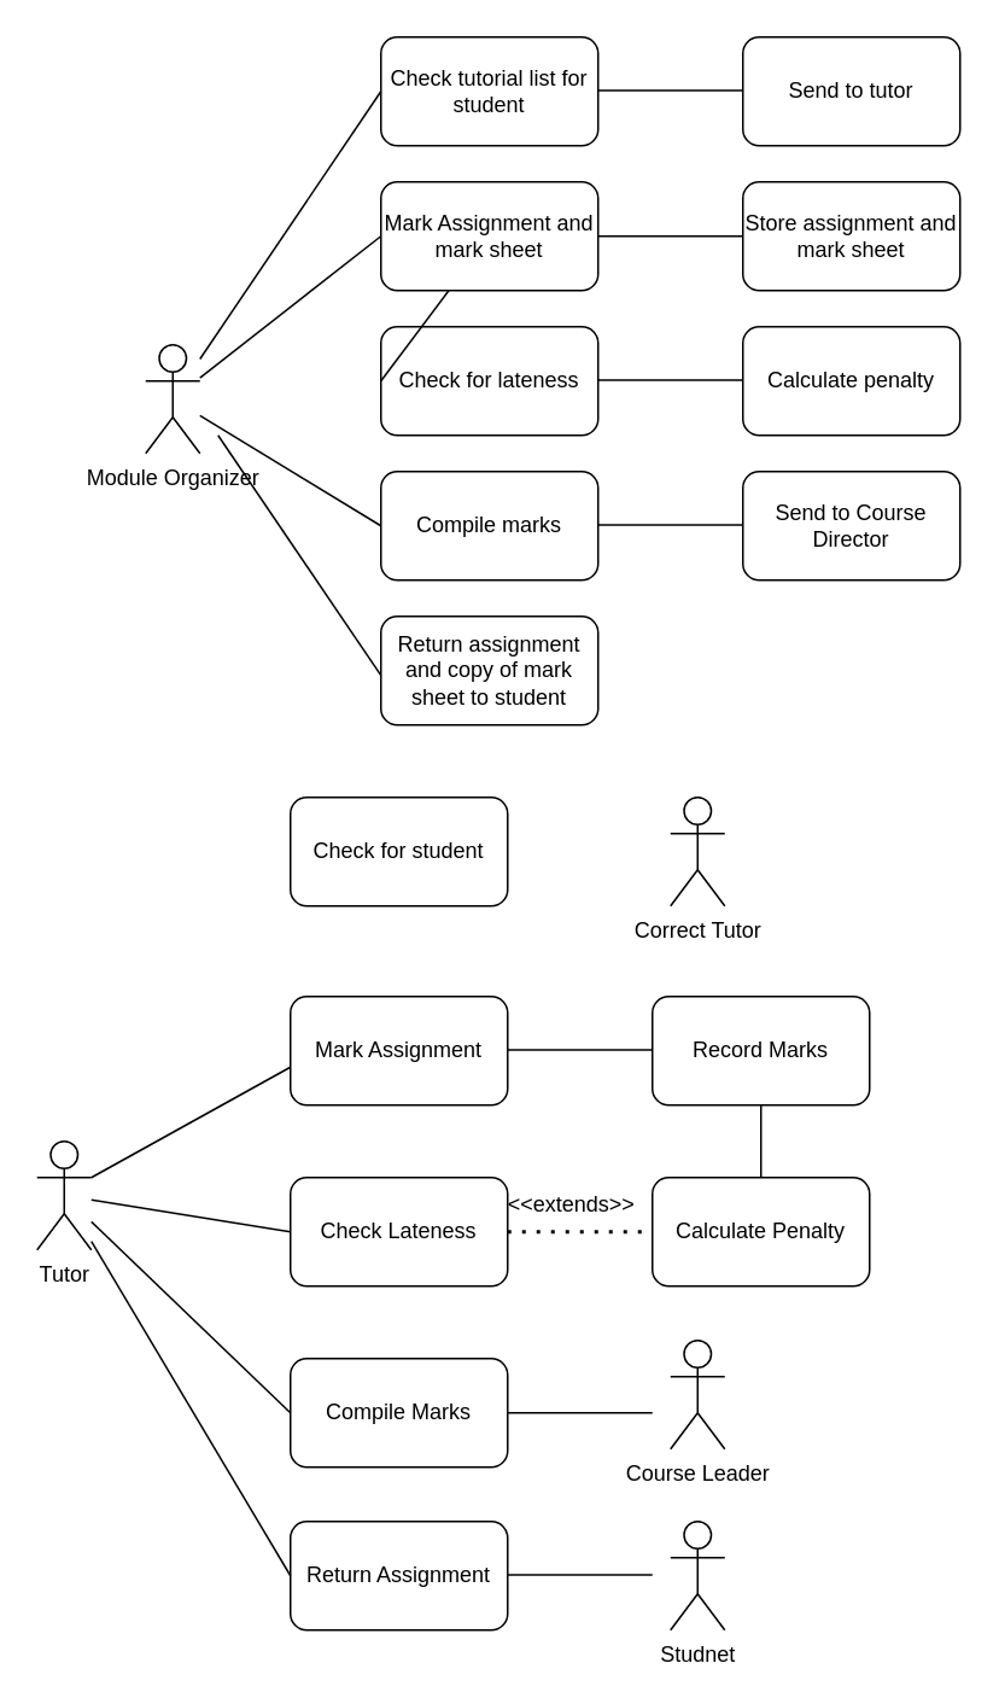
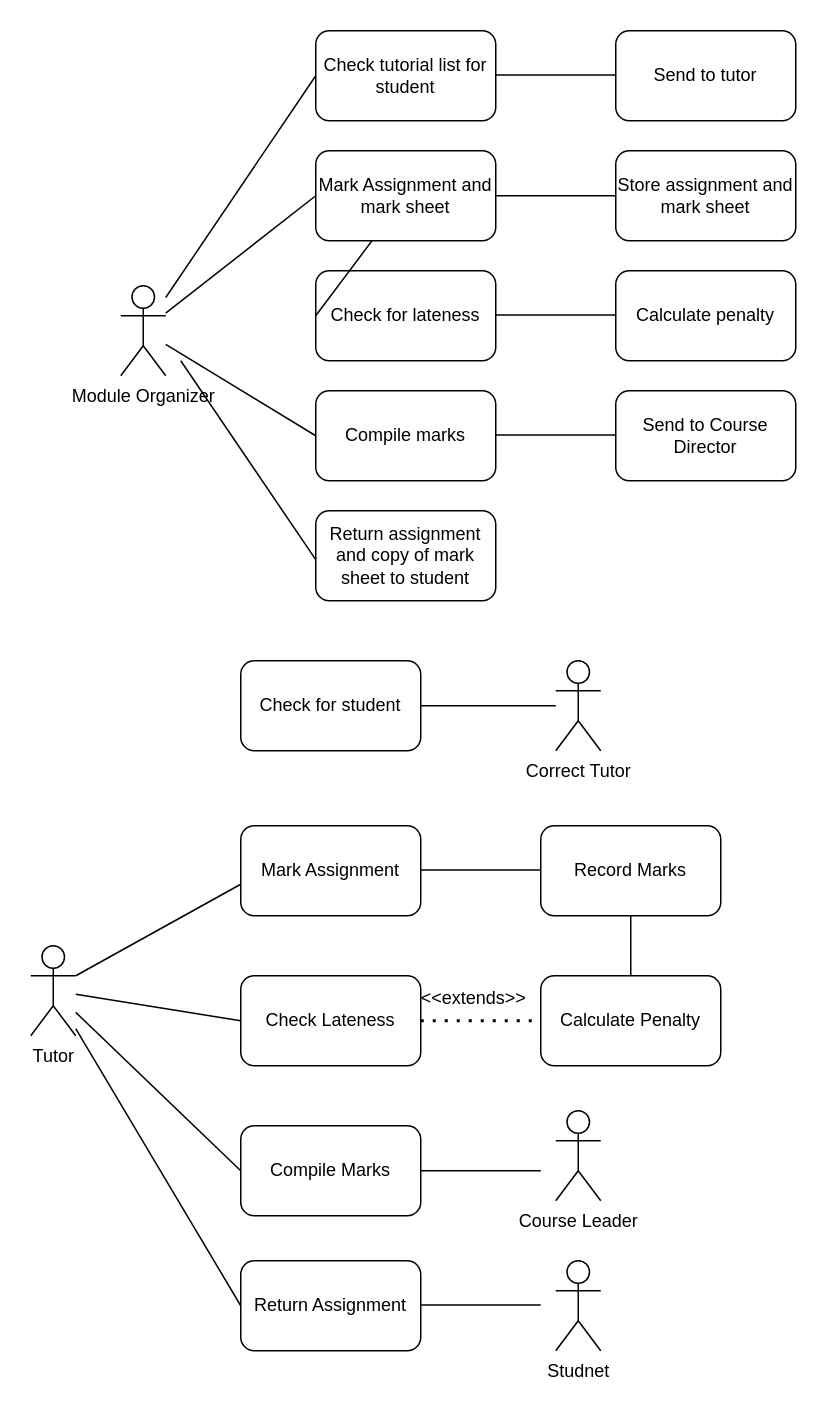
  <mxCell id="0" />
  <mxCell id="1" parent="0" />
  <mxCell id="2" value="&lt;div&gt;Module Organizer&lt;/div&gt;&lt;div&gt;&lt;br&gt;&lt;/div&gt;&lt;div&gt;&lt;br&gt;&lt;/div&gt;" style="shape=umlActor;verticalLabelPosition=bottom;verticalAlign=top;html=1;outlineConnect=0;" vertex="1" parent="1"><mxGeometry x="80" y="190" width="30" height="60" as="geometry" /></mxCell>
  <mxCell id="3" value="Check tutorial list for student" style="rounded=1;whiteSpace=wrap;html=1;" vertex="1" parent="1"><mxGeometry x="210" y="20" width="120" height="60" as="geometry" /></mxCell>
  <mxCell id="4" value="Mark Assignment and mark sheet" style="rounded=1;whiteSpace=wrap;html=1;" vertex="1" parent="1"><mxGeometry x="210" y="100" width="120" height="60" as="geometry" /></mxCell>
  <mxCell id="5" value="Store assignment and mark sheet" style="whiteSpace=wrap;html=1;rounded=1;" vertex="1" parent="1"><mxGeometry x="410" y="100" width="120" height="60" as="geometry" /></mxCell>
  <mxCell id="6" value="" style="endArrow=none;html=1;rounded=0;exitX=0;exitY=0.5;exitDx=0;exitDy=0;" edge="1" parent="1" source="3" target="2"><mxGeometry width="50" height="50" relative="1" as="geometry"><mxPoint x="350" y="100" as="sourcePoint" /><mxPoint x="400" y="50" as="targetPoint" /></mxGeometry></mxCell>
  <mxCell id="7" value="" style="endArrow=none;html=1;rounded=0;exitX=0;exitY=0.5;exitDx=0;exitDy=0;" edge="1" parent="1" source="4" target="2"><mxGeometry width="50" height="50" relative="1" as="geometry"><mxPoint x="220" y="50" as="sourcePoint" /><mxPoint x="110" y="70" as="targetPoint" /></mxGeometry></mxCell>
  <mxCell id="8" value="" style="endArrow=none;html=1;rounded=0;exitX=1;exitY=0.5;exitDx=0;exitDy=0;entryX=0;entryY=0.5;entryDx=0;entryDy=0;" edge="1" parent="1" source="4" target="5"><mxGeometry width="50" height="50" relative="1" as="geometry"><mxPoint x="230" y="60" as="sourcePoint" /><mxPoint x="130" y="94.783" as="targetPoint" /></mxGeometry></mxCell>
  <mxCell id="9" value="Check for lateness" style="rounded=1;whiteSpace=wrap;html=1;" vertex="1" parent="1"><mxGeometry x="210" y="180" width="120" height="60" as="geometry" /></mxCell>
  <mxCell id="10" value="" style="endArrow=none;html=1;rounded=0;exitX=1;exitY=0.5;exitDx=0;exitDy=0;entryX=0;entryY=0.5;entryDx=0;entryDy=0;" edge="1" parent="1"><mxGeometry width="50" height="50" relative="1" as="geometry"><mxPoint x="330" y="209.5" as="sourcePoint" /><mxPoint x="410" y="209.5" as="targetPoint" /></mxGeometry></mxCell>
  <mxCell id="11" value="Compile marks" style="rounded=1;whiteSpace=wrap;html=1;" vertex="1" parent="1"><mxGeometry x="210" y="260" width="120" height="60" as="geometry" /></mxCell>
  <mxCell id="12" value="" style="endArrow=none;html=1;rounded=0;exitX=0;exitY=0.5;exitDx=0;exitDy=0;" edge="1" parent="1" source="9" target="4"><mxGeometry width="50" height="50" relative="1" as="geometry"><mxPoint x="220" y="140" as="sourcePoint" /><mxPoint x="140" y="182" as="targetPoint" /></mxGeometry></mxCell>
  <mxCell id="13" value="" style="endArrow=none;html=1;rounded=0;exitX=0;exitY=0.5;exitDx=0;exitDy=0;" edge="1" parent="1" source="11" target="2"><mxGeometry width="50" height="50" relative="1" as="geometry"><mxPoint x="220" y="220" as="sourcePoint" /><mxPoint x="150" y="192" as="targetPoint" /></mxGeometry></mxCell>
  <mxCell id="14" value="Send to Course Director" style="whiteSpace=wrap;html=1;rounded=1;" vertex="1" parent="1"><mxGeometry x="410" y="260" width="120" height="60" as="geometry" /></mxCell>
  <mxCell id="15" value="" style="endArrow=none;html=1;rounded=0;exitX=1;exitY=0.5;exitDx=0;exitDy=0;entryX=0;entryY=0.5;entryDx=0;entryDy=0;" edge="1" parent="1"><mxGeometry width="50" height="50" relative="1" as="geometry"><mxPoint x="330" y="289.5" as="sourcePoint" /><mxPoint x="410" y="289.5" as="targetPoint" /></mxGeometry></mxCell>
  <mxCell id="16" value="Return assignment and copy of mark sheet to student " style="rounded=1;whiteSpace=wrap;html=1;" vertex="1" parent="1"><mxGeometry x="210" y="340" width="120" height="60" as="geometry" /></mxCell>
  <mxCell id="17" value="" style="endArrow=none;html=1;rounded=0;exitX=0;exitY=0.5;exitDx=0;exitDy=0;" edge="1" parent="1"><mxGeometry width="50" height="50" relative="1" as="geometry"><mxPoint x="210" y="372.63" as="sourcePoint" /><mxPoint x="120" y="240" as="targetPoint" /></mxGeometry></mxCell>
  <mxCell id="18" value="Send to tutor" style="whiteSpace=wrap;html=1;rounded=1;" vertex="1" parent="1"><mxGeometry x="410" y="20" width="120" height="60" as="geometry" /></mxCell>
  <mxCell id="19" value="" style="endArrow=none;html=1;rounded=0;exitX=1;exitY=0.5;exitDx=0;exitDy=0;entryX=0;entryY=0.5;entryDx=0;entryDy=0;" edge="1" parent="1"><mxGeometry width="50" height="50" relative="1" as="geometry"><mxPoint x="330" y="49.5" as="sourcePoint" /><mxPoint x="410" y="49.5" as="targetPoint" /></mxGeometry></mxCell>
  <mxCell id="20" value="Calculate penalty" style="rounded=1;whiteSpace=wrap;html=1;" vertex="1" parent="1"><mxGeometry x="410" y="180" width="120" height="60" as="geometry" /></mxCell>
  <mxCell id="21" value="&lt;div&gt;Tutor&lt;/div&gt;" style="shape=umlActor;verticalLabelPosition=bottom;verticalAlign=top;html=1;outlineConnect=0;" vertex="1" parent="1"><mxGeometry x="20" y="630" width="30" height="60" as="geometry" /></mxCell>
  <mxCell id="22" value="&lt;div&gt;Studnet&lt;/div&gt;&lt;div&gt;&lt;br&gt;&lt;/div&gt;" style="shape=umlActor;verticalLabelPosition=bottom;verticalAlign=top;html=1;outlineConnect=0;" vertex="1" parent="1"><mxGeometry x="370" y="840" width="30" height="60" as="geometry" /></mxCell>
  <mxCell id="23" value="&lt;div&gt;Correct Tutor&lt;br&gt;&lt;/div&gt;" style="shape=umlActor;verticalLabelPosition=bottom;verticalAlign=top;html=1;outlineConnect=0;" vertex="1" parent="1"><mxGeometry x="370" y="440" width="30" height="60" as="geometry" /></mxCell>
  <mxCell id="24" value="Check for student" style="rounded=1;whiteSpace=wrap;html=1;" vertex="1" parent="1"><mxGeometry x="160" y="440" width="120" height="60" as="geometry" /></mxCell>
  <mxCell id="25" value="&lt;div&gt;Mark Assignment&lt;/div&gt;" style="rounded=1;whiteSpace=wrap;html=1;" vertex="1" parent="1"><mxGeometry x="160" y="550" width="120" height="60" as="geometry" /></mxCell>
  <mxCell id="26" value="&lt;div&gt;Record Marks&lt;/div&gt;" style="rounded=1;whiteSpace=wrap;html=1;" vertex="1" parent="1"><mxGeometry x="360" y="550" width="120" height="60" as="geometry" /></mxCell>
+ <mxCell id="27" value="" style="endArrow=none;html=1;rounded=0;exitX=1;exitY=0.5;exitDx=0;exitDy=0;" edge="1" parent="1" source="24" target="23"><mxGeometry width="50" height="50" relative="1" as="geometry"><mxPoint x="300" y="500" as="sourcePoint" /><mxPoint x="350" y="450" as="targetPoint" /></mxGeometry></mxCell>
  <mxCell id="28" value="Check Lateness" style="rounded=1;whiteSpace=wrap;html=1;" vertex="1" parent="1"><mxGeometry x="160" y="650" width="120" height="60" as="geometry" /></mxCell>
  <mxCell id="29" value="Calculate Penalty" style="rounded=1;whiteSpace=wrap;html=1;" vertex="1" parent="1"><mxGeometry x="360" y="650" width="120" height="60" as="geometry" /></mxCell>
  <mxCell id="30" value="&lt;div&gt;Course Leader&lt;br&gt;&lt;/div&gt;&lt;div&gt;&lt;br&gt;&lt;/div&gt;" style="shape=umlActor;verticalLabelPosition=bottom;verticalAlign=top;html=1;outlineConnect=0;" vertex="1" parent="1"><mxGeometry x="370" y="740" width="30" height="60" as="geometry" /></mxCell>
  <mxCell id="31" value="Compile Marks" style="rounded=1;whiteSpace=wrap;html=1;" vertex="1" parent="1"><mxGeometry x="160" y="750" width="120" height="60" as="geometry" /></mxCell>
  <mxCell id="32" value="Return Assignment" style="rounded=1;whiteSpace=wrap;html=1;" vertex="1" parent="1"><mxGeometry x="160" y="840" width="120" height="60" as="geometry" /></mxCell>
  <mxCell id="33" value="" style="endArrow=none;html=1;rounded=0;exitX=1;exitY=0.5;exitDx=0;exitDy=0;entryX=0;entryY=0.5;entryDx=0;entryDy=0;" edge="1" parent="1"><mxGeometry width="50" height="50" relative="1" as="geometry"><mxPoint x="280" y="579.5" as="sourcePoint" /><mxPoint x="360" y="579.5" as="targetPoint" /></mxGeometry></mxCell>
  <mxCell id="34" value="" style="endArrow=none;html=1;rounded=0;exitX=1;exitY=0.5;exitDx=0;exitDy=0;entryX=0;entryY=0.5;entryDx=0;entryDy=0;" edge="1" parent="1"><mxGeometry width="50" height="50" relative="1" as="geometry"><mxPoint x="280" y="780" as="sourcePoint" /><mxPoint x="360" y="780" as="targetPoint" /></mxGeometry></mxCell>
  <mxCell id="35" value="" style="endArrow=none;html=1;rounded=0;exitX=1;exitY=0.5;exitDx=0;exitDy=0;entryX=0;entryY=0.5;entryDx=0;entryDy=0;" edge="1" parent="1"><mxGeometry width="50" height="50" relative="1" as="geometry"><mxPoint x="280" y="869.5" as="sourcePoint" /><mxPoint x="360" y="869.5" as="targetPoint" /></mxGeometry></mxCell>
  <mxCell id="36" value="" style="endArrow=none;html=1;rounded=0;exitX=0.5;exitY=1;exitDx=0;exitDy=0;entryX=0.5;entryY=0;entryDx=0;entryDy=0;" edge="1" parent="1" source="26" target="29"><mxGeometry width="50" height="50" relative="1" as="geometry"><mxPoint x="290" y="690" as="sourcePoint" /><mxPoint x="370" y="690" as="targetPoint" /></mxGeometry></mxCell>
  <mxCell id="37" value="" style="endArrow=none;html=1;rounded=0;exitX=0;exitY=0.5;exitDx=0;exitDy=0;" edge="1" parent="1" source="28" target="21"><mxGeometry width="50" height="50" relative="1" as="geometry"><mxPoint x="300" y="700" as="sourcePoint" /><mxPoint x="380" y="700" as="targetPoint" /></mxGeometry></mxCell>
  <mxCell id="38" value="" style="endArrow=none;html=1;rounded=0;exitX=0;exitY=0.5;exitDx=0;exitDy=0;" edge="1" parent="1" source="31" target="21"><mxGeometry width="50" height="50" relative="1" as="geometry"><mxPoint x="170" y="690" as="sourcePoint" /><mxPoint x="60" y="672.4" as="targetPoint" /></mxGeometry></mxCell>
  <mxCell id="39" value="" style="endArrow=none;html=1;rounded=0;exitX=0;exitY=0.5;exitDx=0;exitDy=0;" edge="1" parent="1" source="32" target="21"><mxGeometry width="50" height="50" relative="1" as="geometry"><mxPoint x="180" y="700" as="sourcePoint" /><mxPoint x="70" y="682.4" as="targetPoint" /></mxGeometry></mxCell>
  <mxCell id="40" value="" style="endArrow=none;html=1;rounded=0;exitX=0;exitY=0.65;exitDx=0;exitDy=0;entryX=1;entryY=0.333;entryDx=0;entryDy=0;entryPerimeter=0;exitPerimeter=0;" edge="1" parent="1" source="25" target="21"><mxGeometry width="50" height="50" relative="1" as="geometry"><mxPoint x="170" y="690" as="sourcePoint" /><mxPoint x="60" y="672.4" as="targetPoint" /></mxGeometry></mxCell>
  <mxCell id="41" value="" style="endArrow=none;dashed=1;html=1;dashPattern=1 3;strokeWidth=2;rounded=0;exitX=1;exitY=0.5;exitDx=0;exitDy=0;entryX=0;entryY=0.5;entryDx=0;entryDy=0;" edge="1" parent="1" source="28" target="29"><mxGeometry width="50" height="50" relative="1" as="geometry"><mxPoint x="320" y="700" as="sourcePoint" /><mxPoint x="370" y="650" as="targetPoint" /></mxGeometry></mxCell>
  <mxCell id="42" value="&amp;lt;&amp;lt;extends&amp;gt;&amp;gt;" style="text;html=1;align=center;verticalAlign=middle;resizable=0;points=[];autosize=1;strokeColor=none;fillColor=none;" vertex="1" parent="1"><mxGeometry x="270" y="650" width="90" height="30" as="geometry" /></mxCell>
